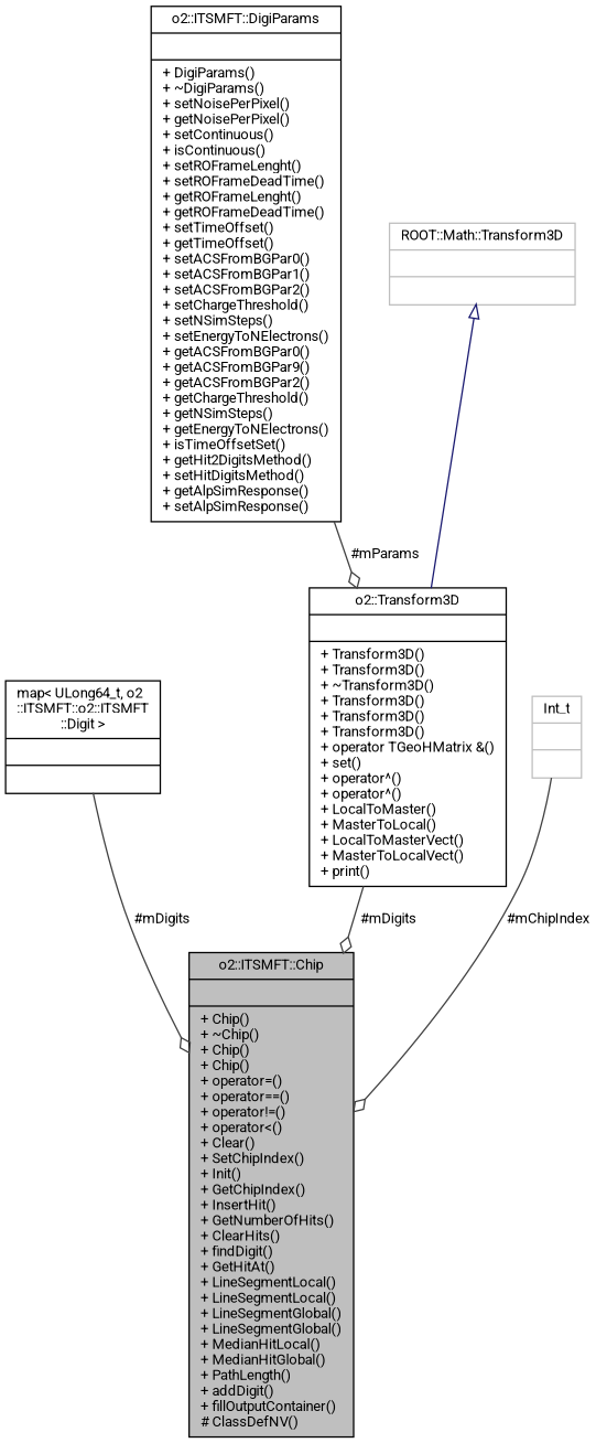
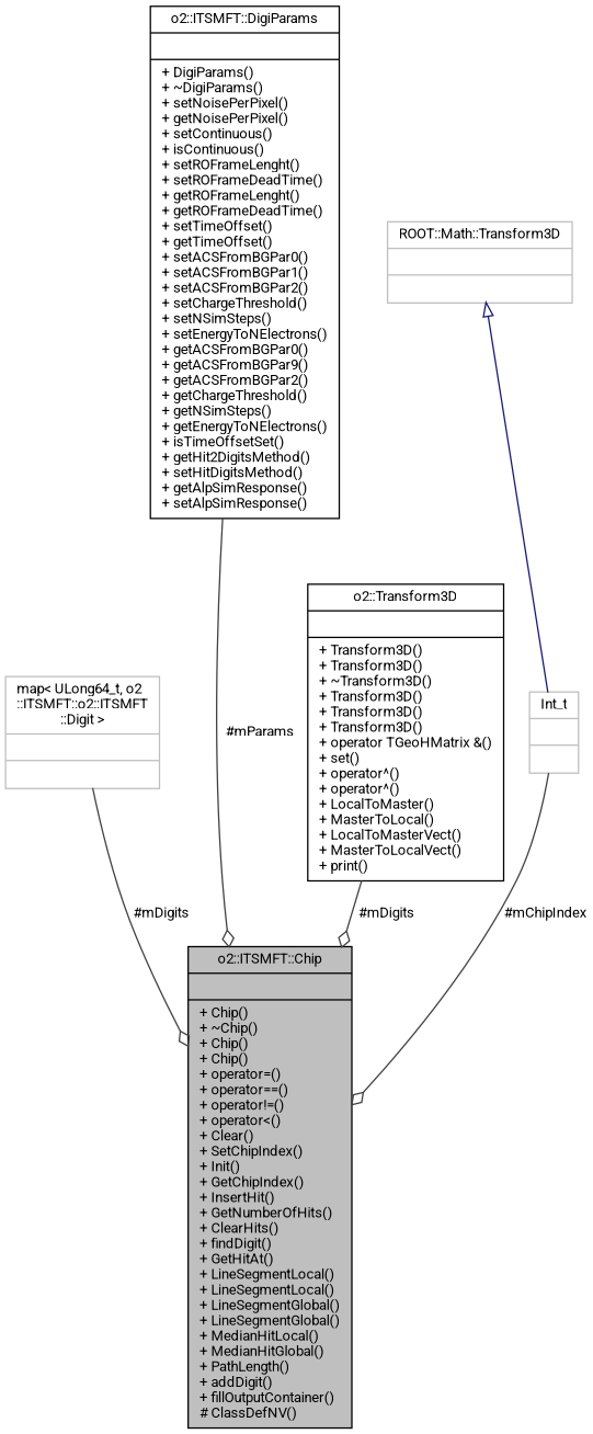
  digraph {
    fontname=Roboto
    node [color=black fontname=Roboto fontsize=10 shape=record]
    edge [arrowhead=odiamond color=grey25 fontname=Roboto fontsize=10 labelfontname=Helvetica labelfontsize=10 style=solid]
    n1 [fillcolor=grey75 fontcolor=black height=0.2 label="{o2::ITSMFT::Chip\n||+ Chip()\l+ ~Chip()\l+ Chip()\l+ Chip()\l+ operator=()\l+ operator==()\l+ operator!=()\l+ operator\<()\l+ Clear()\l+ SetChipIndex()\l+ Init()\l+ GetChipIndex()\l+ InsertHit()\l+ GetNumberOfHits()\l+ ClearHits()\l+ findDigit()\l+ GetHitAt()\l+ LineSegmentLocal()\l+ LineSegmentLocal()\l+ LineSegmentGlobal()\l+ LineSegmentGlobal()\l+ MedianHitLocal()\l+ MedianHitGlobal()\l+ PathLength()\l+ addDigit()\l+ fillOutputContainer()\l# ClassDefNV()\l}" style=filled width=0.4]
-   n2 [height=0.2 label="{map\< ULong64_t, o2\l::ITSMFT::o2::ITSMFT\l::Digit \>\n||}" width=0.4]
+   n2 [color=grey75 height=0.2 label="{map\< ULong64_t, o2\l::ITSMFT::o2::ITSMFT\l::Digit \>\n||}" width=0.4]
    n3 [height=0.2 label="{o2::ITSMFT::DigiParams\n||+ DigiParams()\l+ ~DigiParams()\l+ setNoisePerPixel()\l+ getNoisePerPixel()\l+ setContinuous()\l+ isContinuous()\l+ setROFrameLenght()\l+ setROFrameDeadTime()\l+ getROFrameLenght()\l+ getROFrameDeadTime()\l+ setTimeOffset()\l+ getTimeOffset()\l+ setACSFromBGPar0()\l+ setACSFromBGPar1()\l+ setACSFromBGPar2()\l+ setChargeThreshold()\l+ setNSimSteps()\l+ setEnergyToNElectrons()\l+ getACSFromBGPar0()\l+ getACSFromBGPar9()\l+ getACSFromBGPar2()\l+ getChargeThreshold()\l+ getNSimSteps()\l+ getEnergyToNElectrons()\l+ isTimeOffsetSet()\l+ getHit2DigitsMethod()\l+ setHitDigitsMethod()\l+ getAlpSimResponse()\l+ setAlpSimResponse()\l}" width=0.4]
    n4 [height=0.2 label="{o2::Transform3D\n||+ Transform3D()\l+ Transform3D()\l+ ~Transform3D()\l+ Transform3D()\l+ Transform3D()\l+ Transform3D()\l+ operator TGeoHMatrix &()\l+ set()\l+ operator^()\l+ operator^()\l+ LocalToMaster()\l+ MasterToLocal()\l+ LocalToMasterVect()\l+ MasterToLocalVect()\l+ print()\l}" width=0.4]
    n5 [color=grey75 height=0.2 label="{ROOT::Math::Transform3D\n||}" width=0.4]
    n6 [color=grey75 height=0.2 label="{Int_t\n||}" width=0.4]
    n2 -> n1 [label=" #mDigits"]
-   n3 -> n4 [label=" #mParams"]
+   n3 -> n1 [label=" #mParams"]
    n4 -> n1 [label=" #mDigits"]
-   n5 -> n4 [arrowtail=onormal color=midnightblue dir=back arrowhead=""]
+   n5 -> n6 [arrowtail=onormal color=midnightblue dir=back arrowhead=""]
    n6 -> n1 [label=" #mChipIndex"]
  }
